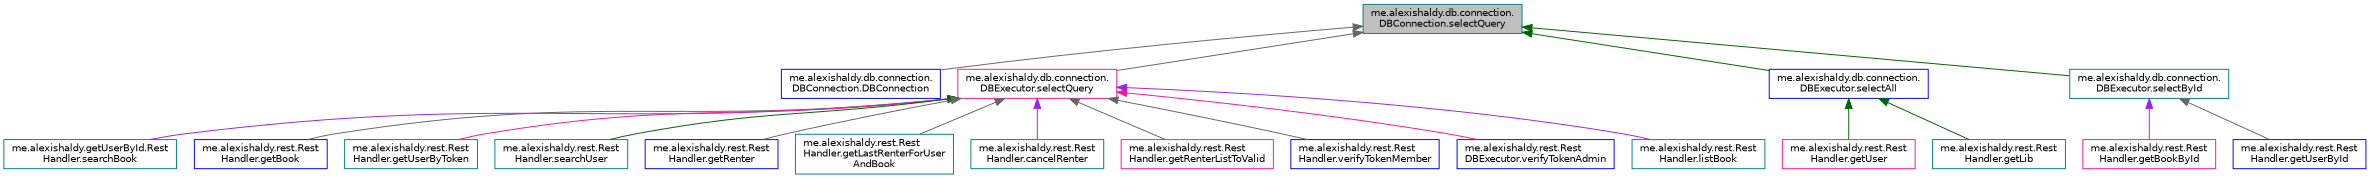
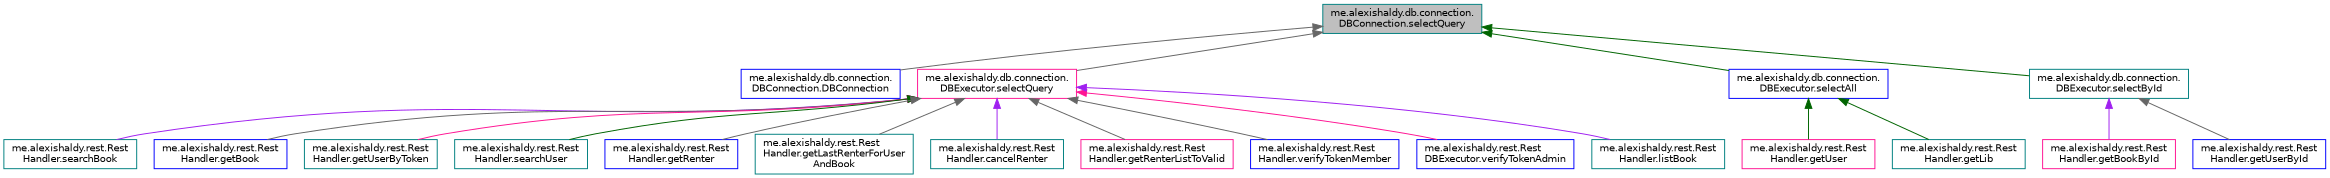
  digraph {
    rankdir=TB
    node [color=teal fillcolor=white fontname=Helvetica fontsize=10 shape=record style=filled]
    edge [color=gray40 dir=back fontname=Helvetica fontsize=10 labelfontname=Helvetica labelfontsize=10 style=solid]
    n1 [fillcolor=grey75 fontcolor=black height=0.2 label="me.alexishaldy.db.connection.\lDBConnection.selectQuery" width=0.4]
    n2 [color=blue height=0.2 label="me.alexishaldy.db.connection.\lDBConnection.DBConnection" width=0.4]
    n3 [color=deeppink height=0.2 label="me.alexishaldy.db.connection.\lDBExecutor.selectQuery" width=0.4]
    n4 [color=blue height=0.2 label="me.alexishaldy.db.connection.\lDBExecutor.selectAll" width=0.4]
    n5 [height=0.2 label="me.alexishaldy.db.connection.\lDBExecutor.selectById" width=0.4]
-   n6 [height=0.2 label="me.alexishaldy.getUserById.Rest\lHandler.searchBook" width=0.4]
+   n6 [height=0.2 label="me.alexishaldy.rest.Rest\lHandler.searchBook" width=0.4]
    n7 [color=blue height=0.2 label="me.alexishaldy.rest.Rest\lHandler.getBook" width=0.4]
    n8 [height=0.2 label="me.alexishaldy.rest.Rest\lHandler.getUserByToken" width=0.4]
    n9 [height=0.2 label="me.alexishaldy.rest.Rest\lHandler.searchUser" width=0.4]
    n10 [color=blue height=0.2 label="me.alexishaldy.rest.Rest\lHandler.getRenter" width=0.4]
    n11 [height=0.2 label="me.alexishaldy.rest.Rest\lHandler.getLastRenterForUser\lAndBook" width=0.4]
    n12 [height=0.2 label="me.alexishaldy.rest.Rest\lHandler.cancelRenter" width=0.4]
    n13 [color=deeppink height=0.2 label="me.alexishaldy.rest.Rest\lHandler.getRenterListToValid" width=0.4]
    n14 [color=blue height=0.2 label="me.alexishaldy.rest.Rest\lHandler.verifyTokenMember" width=0.4]
    n15 [color=blue height=0.2 label="me.alexishaldy.rest.Rest\lDBExecutor.verifyTokenAdmin" width=0.4]
    n16 [height=0.2 label="me.alexishaldy.rest.Rest\lHandler.listBook" width=0.4]
    n17 [color=deeppink height=0.2 label="me.alexishaldy.rest.Rest\lHandler.getUser" width=0.4]
    n18 [height=0.2 label="me.alexishaldy.rest.Rest\lHandler.getLib" width=0.4]
    n19 [color=deeppink height=0.2 label="me.alexishaldy.rest.Rest\lHandler.getBookById" width=0.4]
    n20 [color=blue height=0.2 label="me.alexishaldy.rest.Rest\lHandler.getUserById" width=0.4]
    n1 -> n2
    n1 -> n3
    n1 -> n4 [color=darkgreen]
    n1 -> n5 [color=darkgreen]
    n3 -> n6 [color=purple]
    n3 -> n7
    n3 -> n8 [color=deeppink]
    n3 -> n9 [color=darkgreen]
    n3 -> n10
    n3 -> n11
    n3 -> n12 [color=purple]
    n3 -> n13
    n3 -> n14
    n3 -> n15 [color=deeppink]
    n3 -> n16 [color=purple]
    n4 -> n17 [color=darkgreen]
    n4 -> n18 [color=darkgreen]
    n5 -> n19 [color=purple]
    n5 -> n20
  }
